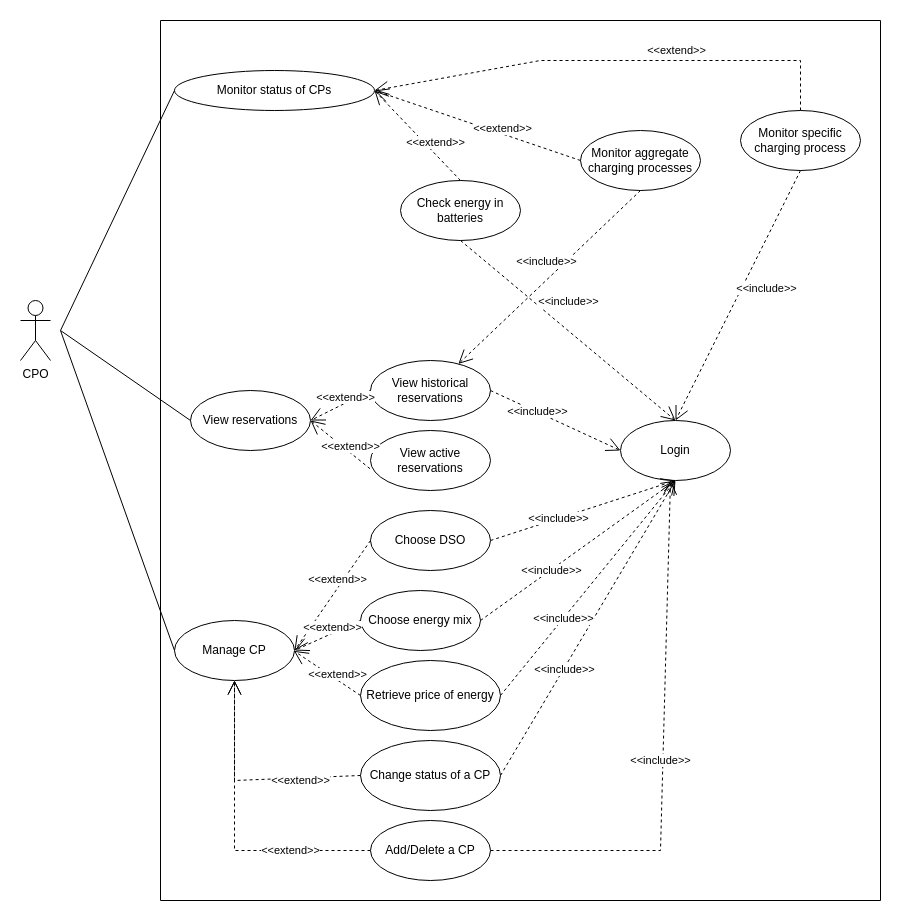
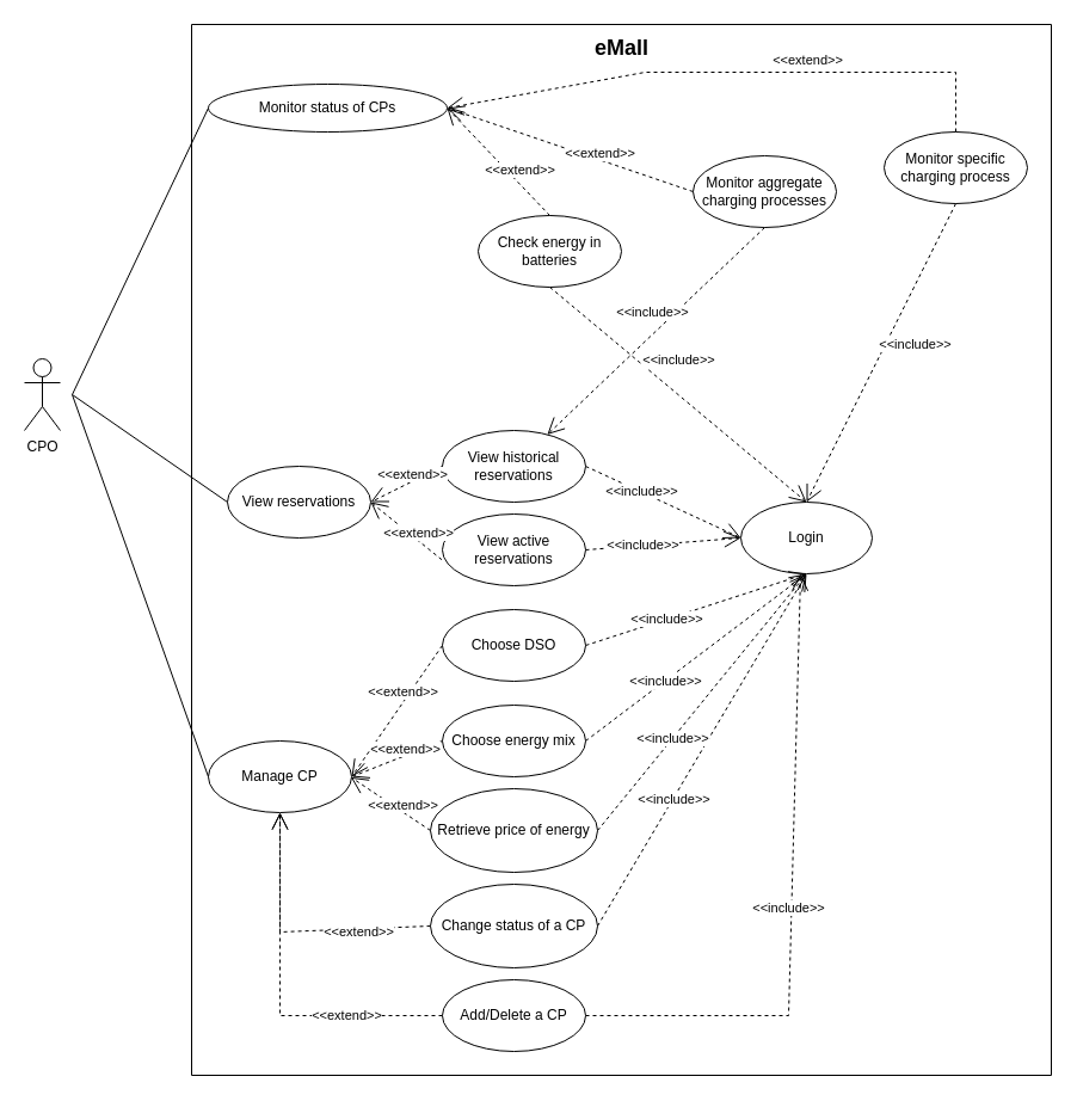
  <mxCell id="0" />
  <mxCell id="1" parent="0" />
  <mxCell id="2" value="CPO" style="shape=umlActor;verticalLabelPosition=bottom;verticalAlign=top;html=1;outlineConnect=0;" parent="1" vertex="1"><mxGeometry x="20" y="300" width="30" height="60" as="geometry" /></mxCell>
  <mxCell id="3" value="" style="swimlane;startSize=0;" parent="1" vertex="1"><mxGeometry x="160" y="20" width="720" height="880" as="geometry"><mxRectangle x="370" y="70" width="50" height="40" as="alternateBounds" /></mxGeometry></mxCell>
+ <mxCell id="4" value="eMall" style="text;html=1;align=center;verticalAlign=middle;resizable=0;points=[];autosize=1;strokeColor=none;fillColor=none;fontSize=18;fontStyle=1" parent="3" vertex="1"><mxGeometry x="325" width="70" height="40" as="geometry" /></mxCell>
  <mxCell id="5" value="Login" style="ellipse;whiteSpace=wrap;html=1;strokeWidth=1;" parent="3" vertex="1"><mxGeometry x="460" y="400" width="110" height="60" as="geometry" /></mxCell>
  <mxCell id="6" value="Monitor status of CPs" style="ellipse;whiteSpace=wrap;html=1;strokeWidth=1;" parent="3" vertex="1"><mxGeometry x="14" y="50" width="200" height="40" as="geometry" /></mxCell>
  <mxCell id="7" value="Monitor aggregate charging processes" style="ellipse;whiteSpace=wrap;html=1;" parent="3" vertex="1"><mxGeometry x="420" y="110" width="120" height="60" as="geometry" /></mxCell>
  <mxCell id="8" value="&amp;lt;&amp;lt;extend&amp;gt;&amp;gt;" style="endArrow=open;endSize=12;dashed=1;html=1;rounded=0;exitX=0;exitY=0.5;exitDx=0;exitDy=0;entryX=1;entryY=0.5;entryDx=0;entryDy=0;" parent="3" source="7" target="6" edge="1"><mxGeometry x="-0.231" y="-5" width="160" relative="1" as="geometry"><mxPoint x="270" y="50" as="sourcePoint" /><mxPoint x="180" y="90" as="targetPoint" /><mxPoint as="offset" /></mxGeometry></mxCell>
  <mxCell id="9" value="Check energy in batteries" style="ellipse;whiteSpace=wrap;html=1;" parent="3" vertex="1"><mxGeometry x="240" y="160" width="120" height="60" as="geometry" /></mxCell>
  <mxCell id="10" value="&amp;lt;&amp;lt;extend&amp;gt;&amp;gt;" style="endArrow=open;endSize=12;dashed=1;html=1;rounded=0;exitX=0.5;exitY=0;exitDx=0;exitDy=0;entryX=1;entryY=0.5;entryDx=0;entryDy=0;" parent="3" source="9" target="6" edge="1"><mxGeometry x="-0.281" y="-8" width="160" relative="1" as="geometry"><mxPoint x="280" y="60" as="sourcePoint" /><mxPoint x="190" y="100" as="targetPoint" /><mxPoint as="offset" /></mxGeometry></mxCell>
  <mxCell id="11" value="Monitor specific charging process" style="ellipse;whiteSpace=wrap;html=1;" parent="3" vertex="1"><mxGeometry x="580" y="90" width="120" height="60" as="geometry" /></mxCell>
  <mxCell id="12" value="&amp;lt;&amp;lt;include&amp;gt;&amp;gt;" style="endArrow=open;endSize=12;dashed=1;html=1;rounded=0;exitX=0.5;exitY=1;exitDx=0;exitDy=0;entryX=0.5;entryY=0;entryDx=0;entryDy=0;" parent="3" source="9" target="5" edge="1"><mxGeometry x="-0.132" y="22" width="160" relative="1" as="geometry"><mxPoint x="470" y="200" as="sourcePoint" /><mxPoint x="576" y="450" as="targetPoint" /><mxPoint as="offset" /></mxGeometry></mxCell>
  <mxCell id="13" value="&amp;lt;&amp;lt;include&amp;gt;&amp;gt;" style="endArrow=open;endSize=12;dashed=1;html=1;rounded=0;exitX=0.5;exitY=1;exitDx=0;exitDy=0;" parent="3" source="7" target="17" edge="1"><mxGeometry x="-0.068" y="-13" width="160" relative="1" as="geometry"><mxPoint x="480" y="210" as="sourcePoint" /><mxPoint x="586" y="460" as="targetPoint" /><mxPoint as="offset" /></mxGeometry></mxCell>
  <mxCell id="14" value="&amp;lt;&amp;lt;include&amp;gt;&amp;gt;" style="endArrow=open;endSize=12;dashed=1;html=1;rounded=0;exitX=0.5;exitY=1;exitDx=0;exitDy=0;entryX=0.5;entryY=0;entryDx=0;entryDy=0;" parent="3" source="11" target="5" edge="1"><mxGeometry x="-0.132" y="22" width="160" relative="1" as="geometry"><mxPoint x="490" y="220" as="sourcePoint" /><mxPoint x="596" y="470" as="targetPoint" /><mxPoint as="offset" /></mxGeometry></mxCell>
  <mxCell id="15" value="&amp;lt;&amp;lt;extend&amp;gt;&amp;gt;" style="endArrow=open;endSize=12;dashed=1;html=1;rounded=0;exitX=0.5;exitY=0;exitDx=0;exitDy=0;entryX=1;entryY=0.5;entryDx=0;entryDy=0;" parent="3" source="11" target="6" edge="1"><mxGeometry x="-0.269" y="-10" width="160" relative="1" as="geometry"><mxPoint x="184" y="40" as="sourcePoint" /><mxPoint x="170" y="30" as="targetPoint" /><mxPoint x="1" as="offset" /><Array as="points"><mxPoint x="640" y="40" /><mxPoint x="380" y="40" /></Array></mxGeometry></mxCell>
  <mxCell id="16" value="View reservations" style="ellipse;whiteSpace=wrap;html=1;" parent="3" vertex="1"><mxGeometry x="30" y="370" width="120" height="60" as="geometry" /></mxCell>
  <mxCell id="17" value="View historical reservations" style="ellipse;whiteSpace=wrap;html=1;" parent="3" vertex="1"><mxGeometry x="210" y="340" width="120" height="60" as="geometry" /></mxCell>
  <mxCell id="18" value="&amp;lt;&amp;lt;extend&amp;gt;&amp;gt;" style="endArrow=open;endSize=12;dashed=1;html=1;rounded=0;exitX=0;exitY=0.5;exitDx=0;exitDy=0;entryX=1;entryY=0.5;entryDx=0;entryDy=0;" parent="3" source="17" target="16" edge="1"><mxGeometry x="-0.231" y="-5" width="160" relative="1" as="geometry"><mxPoint x="702.0" y="480" as="sourcePoint" /><mxPoint x="456.0" y="420" as="targetPoint" /><mxPoint as="offset" /></mxGeometry></mxCell>
  <mxCell id="19" value="&amp;lt;&amp;lt;include&amp;gt;&amp;gt;" style="endArrow=open;endSize=12;dashed=1;html=1;rounded=0;exitX=1;exitY=0.5;exitDx=0;exitDy=0;entryX=0;entryY=0.5;entryDx=0;entryDy=0;" parent="3" source="17" target="5" edge="1"><mxGeometry x="-0.283" width="160" relative="1" as="geometry"><mxPoint x="200" y="530" as="sourcePoint" /><mxPoint x="551" y="670" as="targetPoint" /><mxPoint x="1" as="offset" /></mxGeometry></mxCell>
  <mxCell id="20" value="Manage CP" style="ellipse;whiteSpace=wrap;html=1;" parent="3" vertex="1"><mxGeometry x="14" y="600" width="120" height="60" as="geometry" /></mxCell>
  <mxCell id="21" value="Choose DSO" style="ellipse;whiteSpace=wrap;html=1;" parent="3" vertex="1"><mxGeometry x="210" y="490" width="120" height="60" as="geometry" /></mxCell>
  <mxCell id="22" value="&amp;lt;&amp;lt;extend&amp;gt;&amp;gt;" style="endArrow=open;endSize=12;dashed=1;html=1;rounded=0;exitX=0;exitY=0.5;exitDx=0;exitDy=0;entryX=1;entryY=0.5;entryDx=0;entryDy=0;" parent="3" source="21" target="20" edge="1"><mxGeometry x="-0.231" y="-5" width="160" relative="1" as="geometry"><mxPoint x="215.52" y="468.22" as="sourcePoint" /><mxPoint x="160.0" y="410" as="targetPoint" /><mxPoint as="offset" /></mxGeometry></mxCell>
- <mxCell id="23" value="Choose energy mix" style="ellipse;whiteSpace=wrap;html=1;" parent="3" vertex="1"><mxGeometry x="200" y="570" width="120" height="60" as="geometry" /></mxCell>
+ <mxCell id="23" value="Choose energy mix" style="ellipse;whiteSpace=wrap;html=1;" parent="3" vertex="1"><mxGeometry x="210" y="570" width="120" height="60" as="geometry" /></mxCell>
  <mxCell id="24" value="&amp;lt;&amp;lt;extend&amp;gt;&amp;gt;" style="endArrow=open;endSize=12;dashed=1;html=1;rounded=0;exitX=0;exitY=0.5;exitDx=0;exitDy=0;entryX=1;entryY=0.5;entryDx=0;entryDy=0;" parent="3" source="23" target="20" edge="1"><mxGeometry x="-0.231" y="-5" width="160" relative="1" as="geometry"><mxPoint x="225.52" y="478.22" as="sourcePoint" /><mxPoint x="170.0" y="420" as="targetPoint" /><mxPoint as="offset" /></mxGeometry></mxCell>
  <mxCell id="25" value="&amp;lt;&amp;lt;include&amp;gt;&amp;gt;" style="endArrow=open;endSize=12;dashed=1;html=1;rounded=0;exitX=1;exitY=0.5;exitDx=0;exitDy=0;entryX=0.5;entryY=1;entryDx=0;entryDy=0;" parent="3" source="23" target="5" edge="1"><mxGeometry x="-0.283" width="160" relative="1" as="geometry"><mxPoint x="346" y="470" as="sourcePoint" /><mxPoint x="460" y="430" as="targetPoint" /><mxPoint x="1" as="offset" /></mxGeometry></mxCell>
  <mxCell id="26" value="&amp;lt;&amp;lt;include&amp;gt;&amp;gt;" style="endArrow=open;endSize=12;dashed=1;html=1;rounded=0;exitX=1;exitY=0.5;exitDx=0;exitDy=0;entryX=0.5;entryY=1;entryDx=0;entryDy=0;" parent="3" source="21" target="5" edge="1"><mxGeometry x="-0.283" width="160" relative="1" as="geometry"><mxPoint x="336" y="460" as="sourcePoint" /><mxPoint x="410" y="490" as="targetPoint" /><mxPoint x="1" as="offset" /></mxGeometry></mxCell>
  <mxCell id="27" value="Change status of a CP" style="ellipse;whiteSpace=wrap;html=1;strokeWidth=1;" parent="3" vertex="1"><mxGeometry x="200" y="720" width="140" height="70" as="geometry" /></mxCell>
  <mxCell id="28" value="&amp;lt;&amp;lt;include&amp;gt;&amp;gt;" style="endArrow=open;endSize=12;dashed=1;html=1;rounded=0;exitX=1;exitY=0.5;exitDx=0;exitDy=0;entryX=0.5;entryY=1;entryDx=0;entryDy=0;" parent="3" source="27" target="5" edge="1"><mxGeometry x="-0.283" width="160" relative="1" as="geometry"><mxPoint x="330" y="624.5" as="sourcePoint" /><mxPoint x="525" y="470" as="targetPoint" /><mxPoint x="1" as="offset" /><Array as="points" /></mxGeometry></mxCell>
  <mxCell id="29" value="&amp;lt;&amp;lt;extend&amp;gt;&amp;gt;" style="endArrow=open;endSize=12;dashed=1;html=1;rounded=0;exitX=0;exitY=0.5;exitDx=0;exitDy=0;entryX=0.5;entryY=1;entryDx=0;entryDy=0;" parent="3" source="27" target="20" edge="1"><mxGeometry x="-0.468" y="3" width="160" relative="1" as="geometry"><mxPoint x="210" y="624.5" as="sourcePoint" /><mxPoint x="160" y="570.0" as="targetPoint" /><mxPoint as="offset" /><Array as="points"><mxPoint x="74" y="760" /></Array></mxGeometry></mxCell>
  <mxCell id="30" value="View active reservations" style="ellipse;whiteSpace=wrap;html=1;" parent="3" vertex="1"><mxGeometry x="210" y="410" width="120" height="60" as="geometry" /></mxCell>
  <mxCell id="31" value="&amp;lt;&amp;lt;extend&amp;gt;&amp;gt;" style="endArrow=open;endSize=12;dashed=1;html=1;rounded=0;exitX=-0.004;exitY=0.637;exitDx=0;exitDy=0;entryX=1;entryY=0.5;entryDx=0;entryDy=0;exitPerimeter=0;" parent="3" source="30" target="16" edge="1"><mxGeometry x="-0.231" y="-5" width="160" relative="1" as="geometry"><mxPoint x="712.0" y="670" as="sourcePoint" /><mxPoint x="466.0" y="610" as="targetPoint" /><mxPoint as="offset" /></mxGeometry></mxCell>
+ <mxCell id="32" value="&amp;lt;&amp;lt;include&amp;gt;&amp;gt;" style="endArrow=open;endSize=12;dashed=1;html=1;rounded=0;exitX=1;exitY=0.5;exitDx=0;exitDy=0;entryX=0;entryY=0.5;entryDx=0;entryDy=0;" parent="3" source="30" target="5" edge="1"><mxGeometry x="-0.283" width="160" relative="1" as="geometry"><mxPoint x="184" y="460" as="sourcePoint" /><mxPoint x="470" y="610" as="targetPoint" /><mxPoint x="1" as="offset" /></mxGeometry></mxCell>
  <mxCell id="33" value="Retrieve price of energy" style="ellipse;whiteSpace=wrap;html=1;strokeWidth=1;" parent="3" vertex="1"><mxGeometry x="200" y="640" width="140" height="70" as="geometry" /></mxCell>
  <mxCell id="34" value="&amp;lt;&amp;lt;include&amp;gt;&amp;gt;" style="endArrow=open;endSize=12;dashed=1;html=1;rounded=0;exitX=1;exitY=0.5;exitDx=0;exitDy=0;entryX=0.5;entryY=1;entryDx=0;entryDy=0;" parent="3" source="33" target="5" edge="1"><mxGeometry x="-0.283" width="160" relative="1" as="geometry"><mxPoint x="330.0" y="610" as="sourcePoint" /><mxPoint x="525" y="470" as="targetPoint" /><mxPoint x="1" as="offset" /></mxGeometry></mxCell>
  <mxCell id="35" value="&amp;lt;&amp;lt;extend&amp;gt;&amp;gt;" style="endArrow=open;endSize=12;dashed=1;html=1;rounded=0;exitX=0;exitY=0.5;exitDx=0;exitDy=0;entryX=0.995;entryY=0.506;entryDx=0;entryDy=0;entryPerimeter=0;" parent="3" source="33" target="20" edge="1"><mxGeometry x="-0.231" y="-5" width="160" relative="1" as="geometry"><mxPoint x="210" y="765" as="sourcePoint" /><mxPoint x="140" y="630" as="targetPoint" /><mxPoint as="offset" /></mxGeometry></mxCell>
  <mxCell id="36" value="Add/Delete a CP" style="ellipse;whiteSpace=wrap;html=1;" vertex="1" parent="3"><mxGeometry x="210" y="800" width="120" height="60" as="geometry" /></mxCell>
  <mxCell id="37" value="&amp;lt;&amp;lt;extend&amp;gt;&amp;gt;" style="endArrow=open;endSize=12;dashed=1;html=1;rounded=0;exitX=0;exitY=0.5;exitDx=0;exitDy=0;entryX=0.5;entryY=1;entryDx=0;entryDy=0;" edge="1" parent="3" source="36" target="20"><mxGeometry x="-0.477" width="160" relative="1" as="geometry"><mxPoint x="210" y="765" as="sourcePoint" /><mxPoint x="144" y="640" as="targetPoint" /><mxPoint as="offset" /><Array as="points"><mxPoint x="74" y="830" /></Array></mxGeometry></mxCell>
  <mxCell id="38" value="" style="endArrow=none;html=1;rounded=0;entryX=0;entryY=0.5;entryDx=0;entryDy=0;" parent="1" target="6" edge="1"><mxGeometry width="50" height="50" relative="1" as="geometry"><mxPoint x="60" y="330" as="sourcePoint" /><mxPoint x="380" y="320" as="targetPoint" /></mxGeometry></mxCell>
  <mxCell id="39" value="" style="endArrow=none;html=1;rounded=0;entryX=0;entryY=0.5;entryDx=0;entryDy=0;" parent="1" target="16" edge="1"><mxGeometry width="50" height="50" relative="1" as="geometry"><mxPoint x="60" y="330" as="sourcePoint" /><mxPoint x="184" y="455" as="targetPoint" /></mxGeometry></mxCell>
  <mxCell id="40" value="" style="endArrow=none;html=1;rounded=0;entryX=0;entryY=0.5;entryDx=0;entryDy=0;" parent="1" target="20" edge="1"><mxGeometry width="50" height="50" relative="1" as="geometry"><mxPoint x="60" y="330" as="sourcePoint" /><mxPoint x="200" y="430" as="targetPoint" /></mxGeometry></mxCell>
  <mxCell id="41" value="&amp;lt;&amp;lt;include&amp;gt;&amp;gt;" style="endArrow=open;endSize=12;dashed=1;html=1;rounded=0;exitX=1;exitY=0.5;exitDx=0;exitDy=0;" edge="1" parent="1" source="36"><mxGeometry x="-0.037" y="2" width="160" relative="1" as="geometry"><mxPoint x="510" y="785" as="sourcePoint" /><mxPoint x="670" y="480" as="targetPoint" /><mxPoint as="offset" /><Array as="points"><mxPoint x="660" y="850" /></Array></mxGeometry></mxCell>
